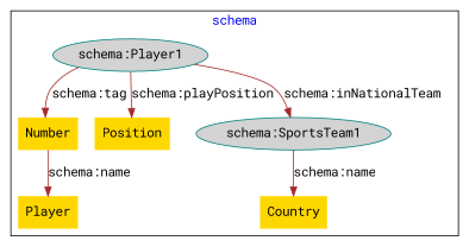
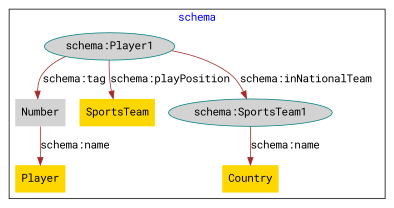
  digraph {
    fontcolor=blue
    fontname="Roboto Mono"
    remincross=true
    node [color=teal fillcolor=gold fontname="Roboto Mono" style=filled shape=plaintext]
    edge [color=brown fontcolor=black fontname="Roboto Mono"]
    n1 [fillcolor=lightgray label="schema:Player1" shape=""]
-   n2 [label=Number]
-   n3 [label=Position]
+   n2 [fillcolor=lightgray label=Number]
+   n3 [label=SportsTeam]
    n4 [color=black label=Player]
    n5 [fillcolor=lightgray label="schema:SportsTeam1" shape=""]
    n6 [color=deeppink label=Country]
    subgraph cluster_1 {
      label=schema
      n1
      n2
      n3
      n4
      n5
      n6
    }
    n1 -> n2 [label="schema:tag"]
    n1 -> n3 [label="schema:playPosition"]
    n1 -> n5 [label="schema:inNationalTeam"]
    n2 -> n4 [label="schema:name"]
    n5 -> n6 [label="schema:name"]
  }
